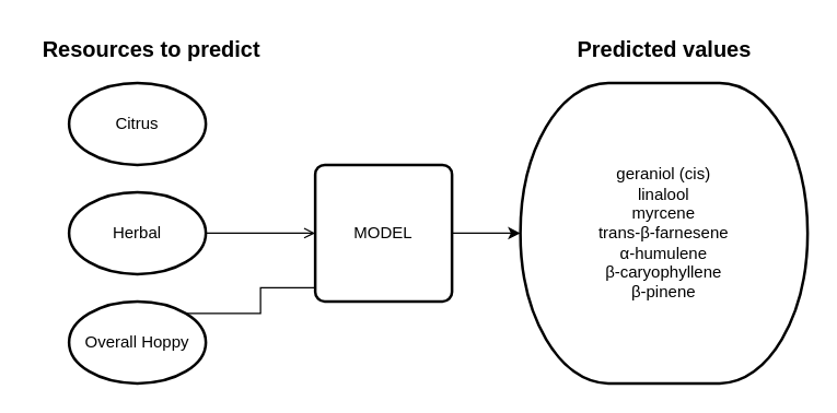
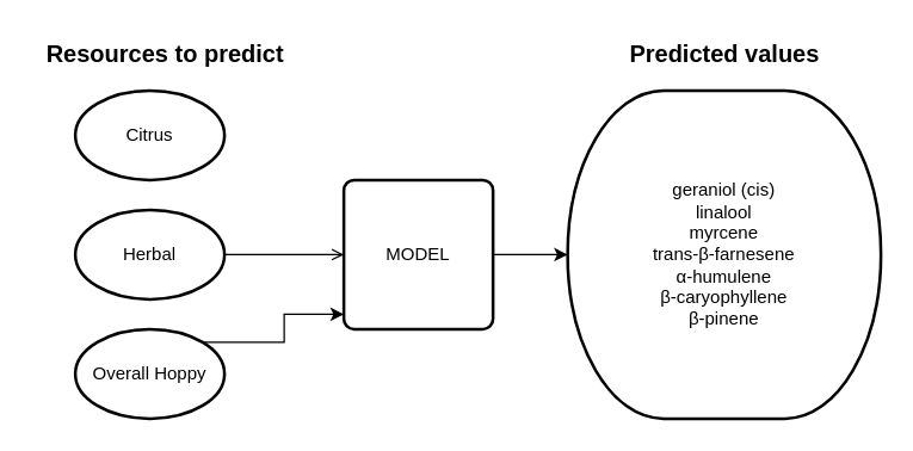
  <mxCell id="0" />
  <mxCell id="1" parent="0" />
  <mxCell id="2" value="Citrus" style="strokeWidth=2;html=1;shape=mxgraph.flowchart.start_1;whiteSpace=wrap;" vertex="1" parent="1"><mxGeometry x="50" y="60" width="100" height="60" as="geometry" /></mxCell>
  <mxCell id="3" style="edgeStyle=orthogonalEdgeStyle;rounded=0;orthogonalLoop=1;jettySize=auto;html=1;exitX=1;exitY=0.5;exitDx=0;exitDy=0;exitPerimeter=0;entryX=0;entryY=0.5;entryDx=0;entryDy=0;endArrow=open;" edge="1" parent="1" source="4" target="8"><mxGeometry relative="1" as="geometry" /></mxCell>
  <mxCell id="4" value="Herbal" style="strokeWidth=2;html=1;shape=mxgraph.flowchart.start_1;whiteSpace=wrap;" vertex="1" parent="1"><mxGeometry x="50" y="140" width="100" height="60" as="geometry" /></mxCell>
- <mxCell id="5" style="edgeStyle=orthogonalEdgeStyle;rounded=0;orthogonalLoop=1;jettySize=auto;html=1;exitX=0.855;exitY=0.145;exitDx=0;exitDy=0;exitPerimeter=0;entryX=0;entryY=0.9;entryDx=0;entryDy=0;entryPerimeter=0;endArrow=none;" edge="1" parent="1" source="6" target="8"><mxGeometry relative="1" as="geometry" /></mxCell>
+ <mxCell id="5" style="edgeStyle=orthogonalEdgeStyle;rounded=0;orthogonalLoop=1;jettySize=auto;html=1;exitX=0.855;exitY=0.145;exitDx=0;exitDy=0;exitPerimeter=0;entryX=0;entryY=0.9;entryDx=0;entryDy=0;entryPerimeter=0;" edge="1" parent="1" source="6" target="8"><mxGeometry relative="1" as="geometry" /></mxCell>
  <mxCell id="6" value="Overall Hoppy" style="strokeWidth=2;html=1;shape=mxgraph.flowchart.start_1;whiteSpace=wrap;" vertex="1" parent="1"><mxGeometry x="50" y="220" width="100" height="60" as="geometry" /></mxCell>
  <mxCell id="7" style="edgeStyle=orthogonalEdgeStyle;rounded=0;orthogonalLoop=1;jettySize=auto;html=1;entryX=0;entryY=0.5;entryDx=0;entryDy=0;entryPerimeter=0;" edge="1" parent="1" source="8" target="9"><mxGeometry relative="1" as="geometry" /></mxCell>
  <mxCell id="8" value="MODEL" style="rounded=1;whiteSpace=wrap;html=1;absoluteArcSize=1;arcSize=14;strokeWidth=2;" vertex="1" parent="1"><mxGeometry x="230" y="120" width="100" height="100" as="geometry" /></mxCell>
  <mxCell id="9" value="geraniol (cis)&lt;br&gt;linalool&lt;br&gt;myrcene&lt;br&gt;trans-β-farnesene&lt;br&gt;α-humulene&lt;br&gt;β-caryophyllene&lt;br&gt;β-pinene" style="strokeWidth=2;html=1;shape=mxgraph.flowchart.terminator;whiteSpace=wrap;" vertex="1" parent="1"><mxGeometry x="380" y="60" width="210" height="220" as="geometry" /></mxCell>
  <mxCell id="10" value="&lt;b style=&quot;font-size: 16px;&quot;&gt;Resources to predict&lt;/b&gt;" style="text;html=1;align=center;verticalAlign=middle;resizable=0;points=[];autosize=1;strokeColor=none;fillColor=none;fontSize=16;" vertex="1" parent="1"><mxGeometry x="20" y="20" width="180" height="30" as="geometry" /></mxCell>
  <mxCell id="11" value="&lt;b style=&quot;font-size: 16px;&quot;&gt;Predicted values&lt;/b&gt;" style="text;html=1;align=center;verticalAlign=middle;resizable=0;points=[];autosize=1;strokeColor=none;fillColor=none;fontSize=16;" vertex="1" parent="1"><mxGeometry x="410" y="20" width="150" height="30" as="geometry" /></mxCell>
